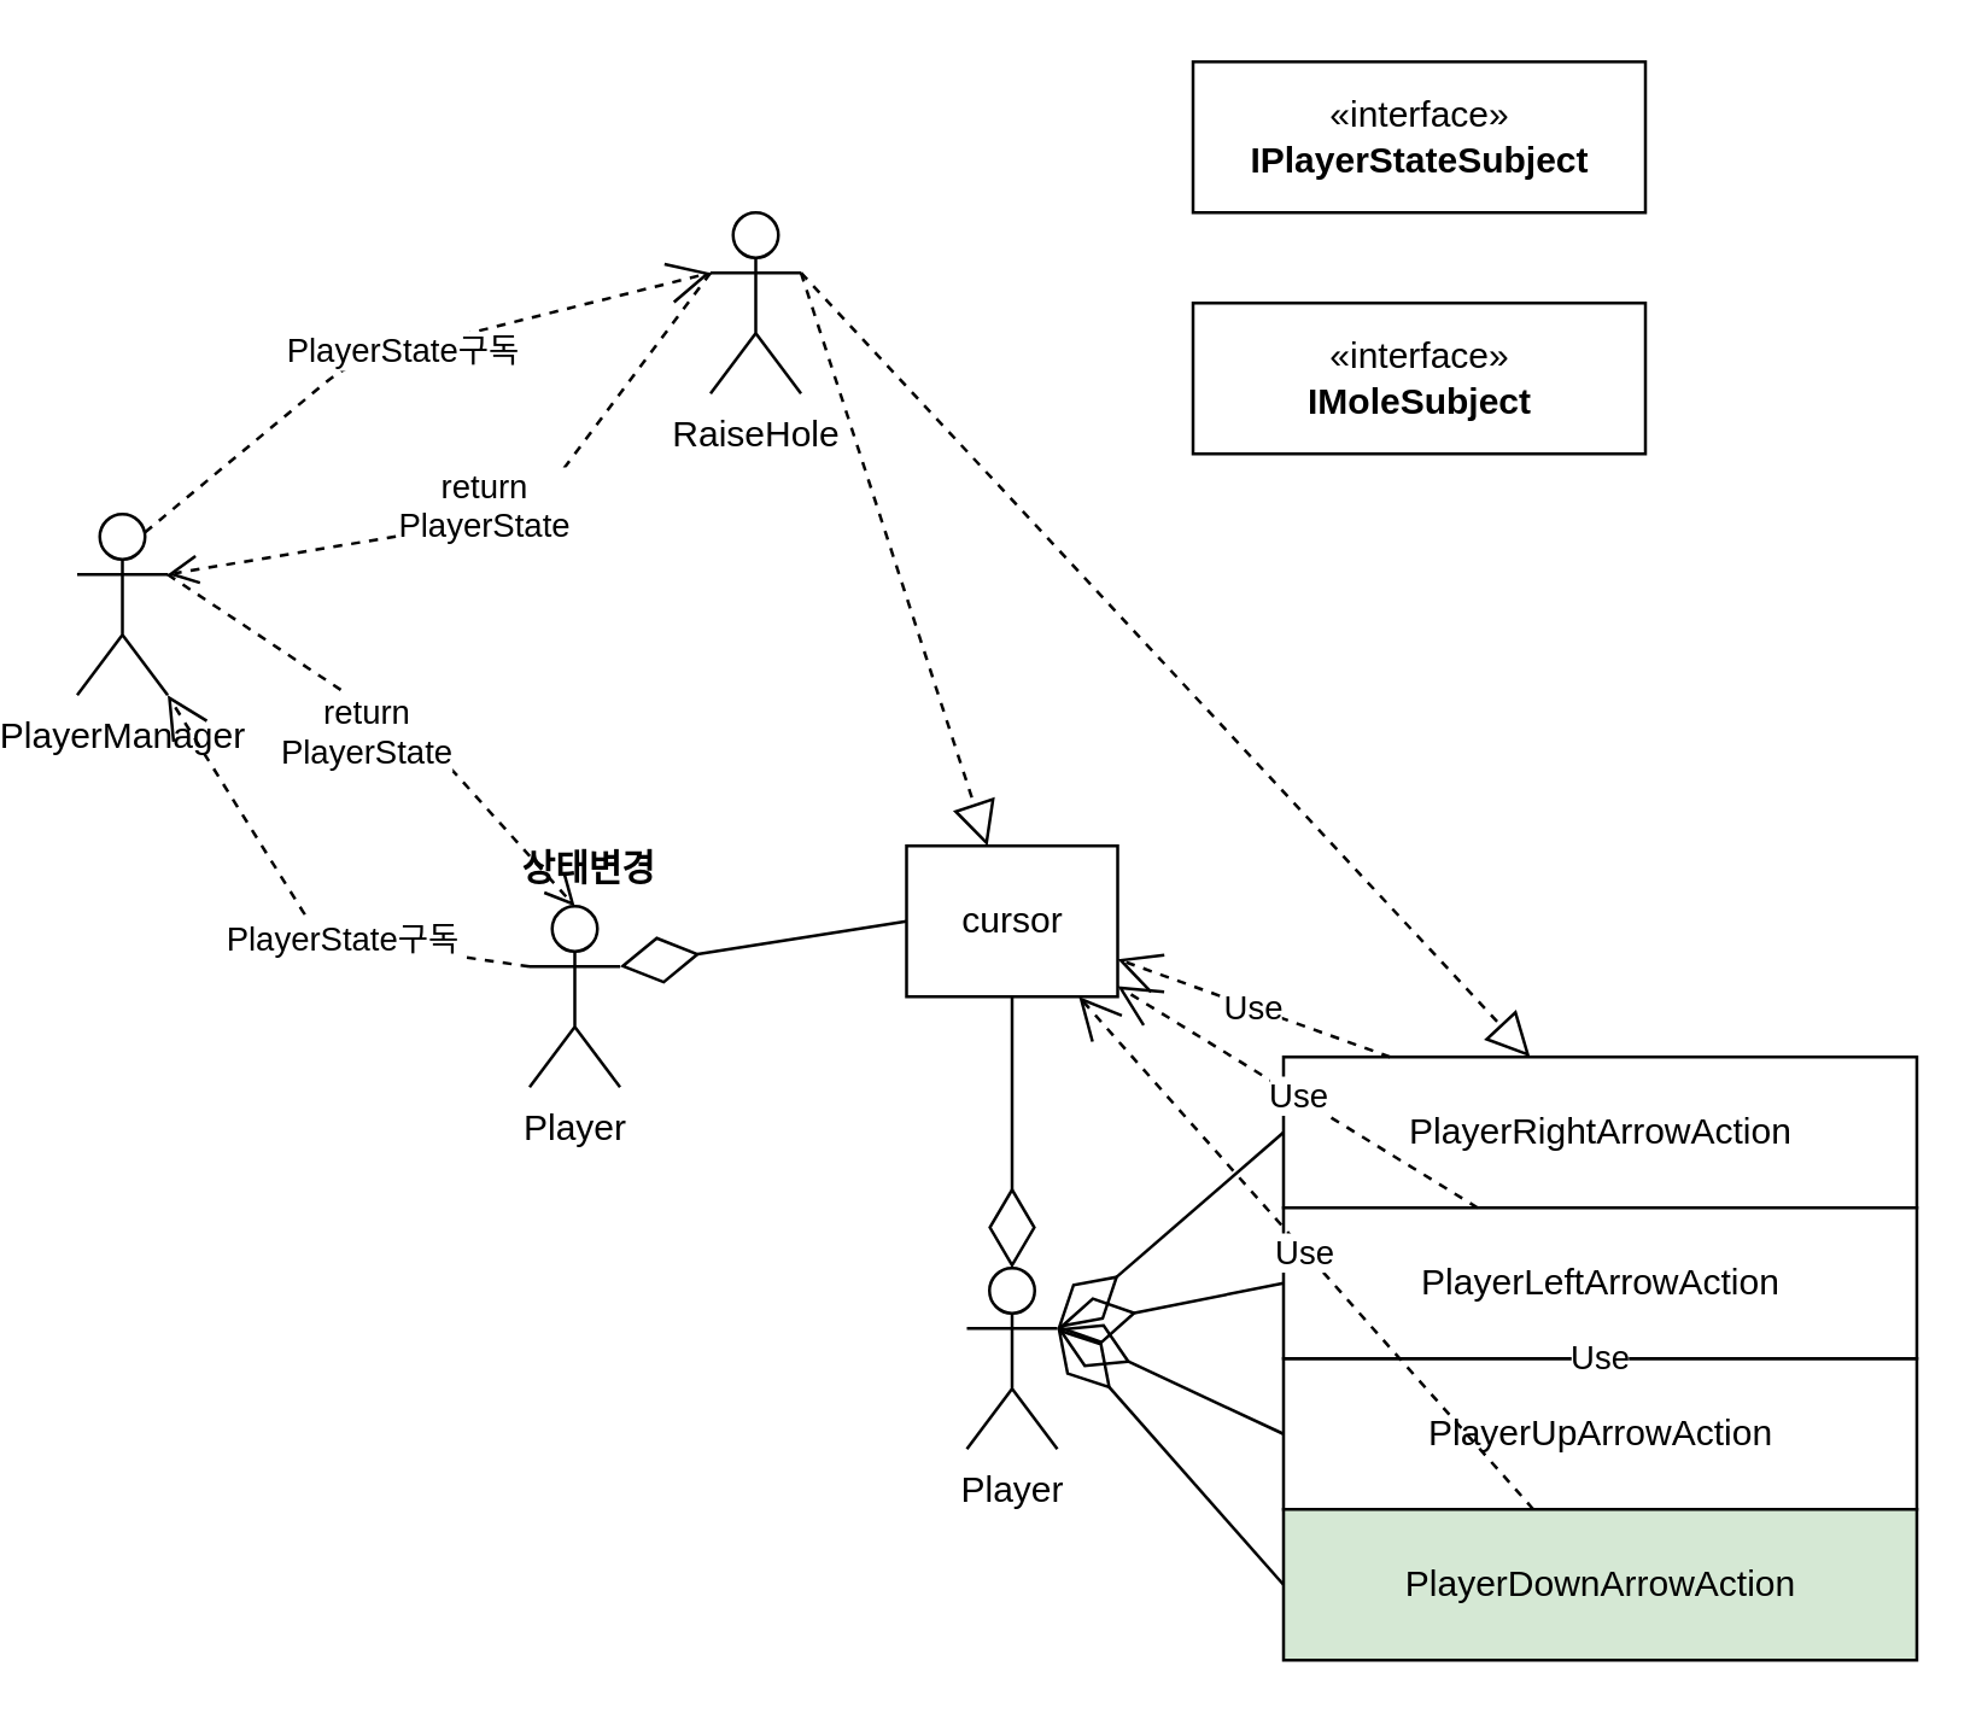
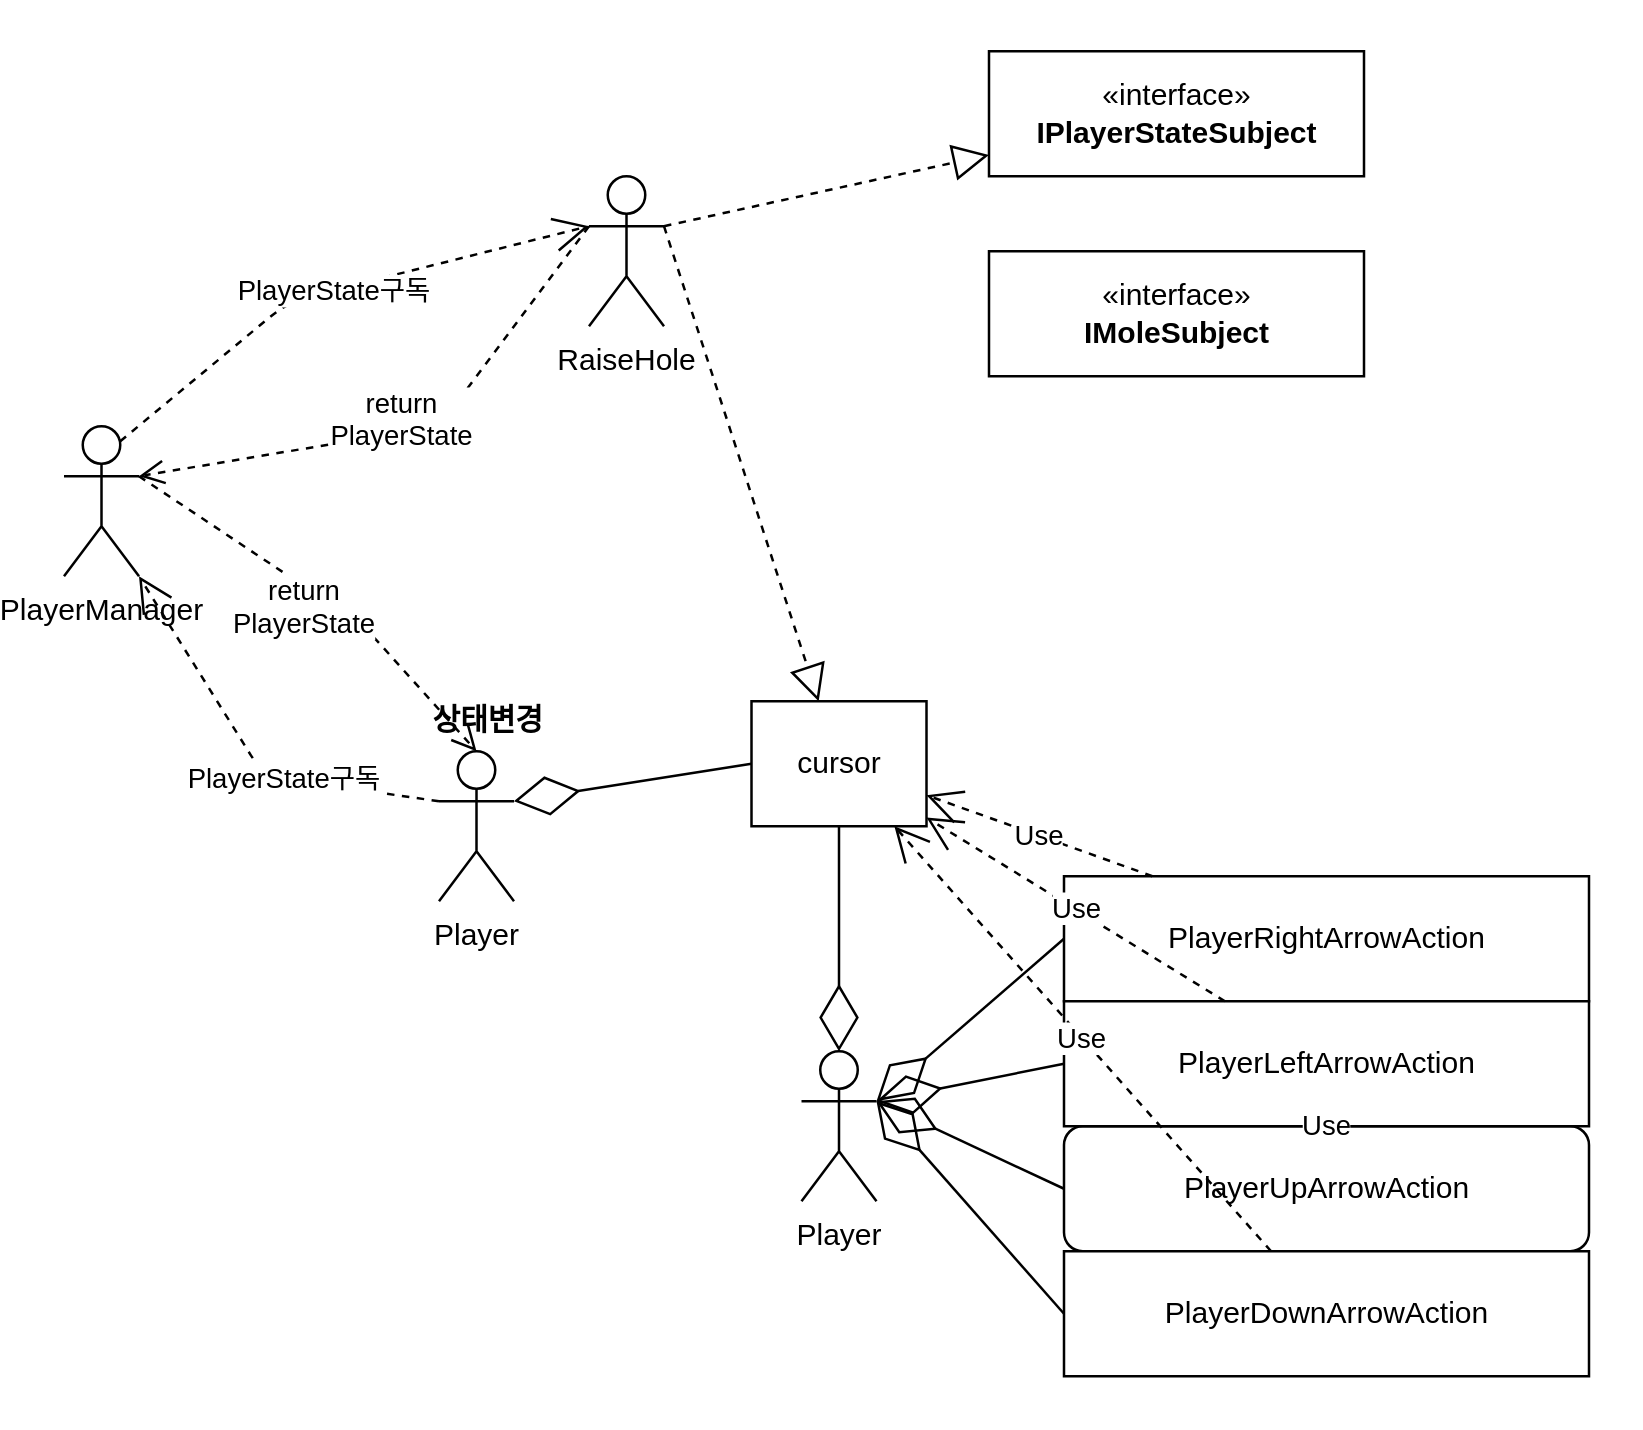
  <mxCell id="0" />
  <mxCell id="1" parent="0" />
  <mxCell id="2" value="RaiseHole" style="shape=umlActor;verticalLabelPosition=bottom;verticalAlign=top;html=1;" vertex="1" parent="1"><mxGeometry x="230" y="70" width="30" height="60" as="geometry" /></mxCell>
  <mxCell id="3" value="«interface»&lt;br&gt;&lt;b&gt;IPlayerStateSubject&lt;/b&gt;" style="html=1;" vertex="1" parent="1"><mxGeometry x="390" y="20" width="150" height="50" as="geometry" /></mxCell>
  <mxCell id="4" value="«interface»&lt;br&gt;&lt;b&gt;IMoleSubject&lt;/b&gt;" style="html=1;" vertex="1" parent="1"><mxGeometry x="390" y="100" width="150" height="50" as="geometry" /></mxCell>
- <mxCell id="5" value="" style="endArrow=block;dashed=1;endFill=0;endSize=12;html=1;exitX=1;exitY=0.333;exitDx=0;exitDy=0;exitPerimeter=0;" edge="1" parent="1" source="2" target="19"><mxGeometry width="160" relative="1" as="geometry"><mxPoint x="290" y="100" as="sourcePoint" /><mxPoint x="450" y="100" as="targetPoint" /></mxGeometry></mxCell>
+ <mxCell id="5" value="" style="endArrow=block;dashed=1;endFill=0;endSize=12;html=1;exitX=1;exitY=0.333;exitDx=0;exitDy=0;exitPerimeter=0;" edge="1" parent="1" source="2" target="3"><mxGeometry width="160" relative="1" as="geometry"><mxPoint x="290" y="100" as="sourcePoint" /><mxPoint x="450" y="100" as="targetPoint" /></mxGeometry></mxCell>
  <mxCell id="6" value="" style="endArrow=block;dashed=1;endFill=0;endSize=12;html=1;exitX=1;exitY=0.333;exitDx=0;exitDy=0;exitPerimeter=0;" edge="1" parent="1" source="2" target="14"><mxGeometry width="160" relative="1" as="geometry"><mxPoint x="300" y="110" as="sourcePoint" /><mxPoint x="400" y="78.571" as="targetPoint" /></mxGeometry></mxCell>
  <mxCell id="7" value="PlayerManager" style="shape=umlActor;verticalLabelPosition=bottom;verticalAlign=top;html=1;" vertex="1" parent="1"><mxGeometry x="20" y="170" width="30" height="60" as="geometry" /></mxCell>
  <mxCell id="8" value="PlayerState구독" style="endArrow=open;endSize=12;dashed=1;html=1;exitX=0.75;exitY=0.1;exitDx=0;exitDy=0;exitPerimeter=0;entryX=0;entryY=0.333;entryDx=0;entryDy=0;entryPerimeter=0;" edge="1" parent="1" source="7" target="2"><mxGeometry width="160" relative="1" as="geometry"><mxPoint x="180" y="180" as="sourcePoint" /><mxPoint x="340" y="180" as="targetPoint" /><Array as="points"><mxPoint x="110" y="120" /></Array></mxGeometry></mxCell>
  <mxCell id="9" value="return&lt;br&gt;PlayerState" style="html=1;verticalAlign=bottom;endArrow=open;dashed=1;endSize=8;exitX=0;exitY=0.333;exitDx=0;exitDy=0;exitPerimeter=0;entryX=1;entryY=0.333;entryDx=0;entryDy=0;entryPerimeter=0;" edge="1" parent="1" source="2" target="7"><mxGeometry x="0.059" y="9" relative="1" as="geometry"><mxPoint x="300" y="180" as="sourcePoint" /><mxPoint x="70" y="210" as="targetPoint" /><Array as="points"><mxPoint x="170" y="170" /></Array><mxPoint y="1" as="offset" /></mxGeometry></mxCell>
  <mxCell id="10" value="Player" style="shape=umlActor;verticalLabelPosition=bottom;verticalAlign=top;html=1;" vertex="1" parent="1"><mxGeometry x="170" y="300" width="30" height="60" as="geometry" /></mxCell>
  <mxCell id="11" value="PlayerState구독" style="endArrow=open;endSize=12;dashed=1;html=1;entryX=1;entryY=1;entryDx=0;entryDy=0;entryPerimeter=0;" edge="1" parent="1" target="7"><mxGeometry x="-0.231" width="160" relative="1" as="geometry"><mxPoint x="170" y="320" as="sourcePoint" /><mxPoint x="60" y="200" as="targetPoint" /><Array as="points"><mxPoint x="100" y="310" /></Array><mxPoint as="offset" /></mxGeometry></mxCell>
  <mxCell id="12" value="return&lt;br&gt;PlayerState" style="html=1;verticalAlign=bottom;endArrow=open;dashed=1;endSize=8;entryX=0.5;entryY=0;entryDx=0;entryDy=0;entryPerimeter=0;exitX=1;exitY=0.333;exitDx=0;exitDy=0;exitPerimeter=0;" edge="1" parent="1" source="7" target="10"><mxGeometry x="0.048" y="-19" relative="1" as="geometry"><mxPoint x="240" y="100" as="sourcePoint" /><mxPoint x="60" y="200" as="targetPoint" /><Array as="points"><mxPoint x="140" y="250" /></Array><mxPoint y="1" as="offset" /></mxGeometry></mxCell>
  <mxCell id="13" value="상태변경" style="text;align=center;fontStyle=1;verticalAlign=middle;spacingLeft=3;spacingRight=3;strokeColor=none;rotatable=0;points=[[0,0.5],[1,0.5]];portConstraint=eastwest;" vertex="1" parent="1"><mxGeometry x="150" y="274" width="80" height="26" as="geometry" /></mxCell>
  <mxCell id="14" value="cursor" style="html=1;" vertex="1" parent="1"><mxGeometry x="295" y="280" width="70" height="50" as="geometry" /></mxCell>
  <mxCell id="15" value="" style="endArrow=diamondThin;endFill=0;endSize=24;html=1;exitX=0;exitY=0.5;exitDx=0;exitDy=0;entryX=1;entryY=0.333;entryDx=0;entryDy=0;entryPerimeter=0;" edge="1" parent="1" source="14" target="10"><mxGeometry width="160" relative="1" as="geometry"><mxPoint x="340" y="330" as="sourcePoint" /><mxPoint x="180" y="330" as="targetPoint" /></mxGeometry></mxCell>
  <mxCell id="16" value="Player" style="shape=umlActor;verticalLabelPosition=bottom;verticalAlign=top;html=1;" vertex="1" parent="1"><mxGeometry x="315" y="420" width="30" height="60" as="geometry" /></mxCell>
  <mxCell id="17" value="" style="endArrow=diamondThin;endFill=0;endSize=24;html=1;entryX=0.5;entryY=0;entryDx=0;entryDy=0;entryPerimeter=0;" edge="1" parent="1" source="14" target="16"><mxGeometry width="160" relative="1" as="geometry"><mxPoint x="250" y="380" as="sourcePoint" /><mxPoint x="410" y="380" as="targetPoint" /></mxGeometry></mxCell>
- <mxCell id="18" value="PlayerUpArrowAction" style="html=1;" vertex="1" parent="1"><mxGeometry x="420" y="450" width="210" height="50" as="geometry" /></mxCell>
+ <mxCell id="18" value="PlayerUpArrowAction" style="html=1;rounded=1;" vertex="1" parent="1"><mxGeometry x="420" y="450" width="210" height="50" as="geometry" /></mxCell>
  <mxCell id="19" value="PlayerRightArrowAction" style="html=1;" vertex="1" parent="1"><mxGeometry x="420" y="350" width="210" height="50" as="geometry" /></mxCell>
  <mxCell id="20" value="PlayerLeftArrowAction" style="html=1;" vertex="1" parent="1"><mxGeometry x="420" y="400" width="210" height="50" as="geometry" /></mxCell>
- <mxCell id="21" value="PlayerDownArrowAction" style="html=1;fillColor=#d5e8d4;" vertex="1" parent="1"><mxGeometry x="420" y="500" width="210" height="50" as="geometry" /></mxCell>
+ <mxCell id="21" value="PlayerDownArrowAction" style="html=1;" vertex="1" parent="1"><mxGeometry x="420" y="500" width="210" height="50" as="geometry" /></mxCell>
  <mxCell id="22" value="" style="endArrow=diamondThin;endFill=0;endSize=24;html=1;exitX=0;exitY=0.5;exitDx=0;exitDy=0;entryX=1;entryY=0.333;entryDx=0;entryDy=0;entryPerimeter=0;" edge="1" parent="1" source="19" target="16"><mxGeometry width="160" relative="1" as="geometry"><mxPoint x="390" y="360" as="sourcePoint" /><mxPoint x="250" y="380" as="targetPoint" /></mxGeometry></mxCell>
  <mxCell id="23" value="" style="endArrow=diamondThin;endFill=0;endSize=24;html=1;exitX=0;exitY=0.5;exitDx=0;exitDy=0;entryX=1;entryY=0.333;entryDx=0;entryDy=0;entryPerimeter=0;" edge="1" parent="1" source="20" target="16"><mxGeometry width="160" relative="1" as="geometry"><mxPoint x="430" y="385" as="sourcePoint" /><mxPoint x="355" y="450" as="targetPoint" /></mxGeometry></mxCell>
  <mxCell id="24" value="" style="endArrow=diamondThin;endFill=0;endSize=24;html=1;exitX=0;exitY=0.5;exitDx=0;exitDy=0;entryX=1;entryY=0.333;entryDx=0;entryDy=0;entryPerimeter=0;" edge="1" parent="1" source="18" target="16"><mxGeometry width="160" relative="1" as="geometry"><mxPoint x="440" y="395" as="sourcePoint" /><mxPoint x="365" y="460" as="targetPoint" /></mxGeometry></mxCell>
  <mxCell id="25" value="" style="endArrow=diamondThin;endFill=0;endSize=24;html=1;exitX=0;exitY=0.5;exitDx=0;exitDy=0;entryX=1;entryY=0.333;entryDx=0;entryDy=0;entryPerimeter=0;" edge="1" parent="1" source="21" target="16"><mxGeometry width="160" relative="1" as="geometry"><mxPoint x="450" y="405" as="sourcePoint" /><mxPoint x="350" y="440" as="targetPoint" /></mxGeometry></mxCell>
  <mxCell id="26" value="Use" style="endArrow=open;endSize=12;dashed=1;html=1;" edge="1" parent="1" source="19" target="14"><mxGeometry width="160" relative="1" as="geometry"><mxPoint x="410" y="380" as="sourcePoint" /><mxPoint x="250" y="380" as="targetPoint" /></mxGeometry></mxCell>
  <mxCell id="27" value="Use" style="endArrow=open;endSize=12;dashed=1;html=1;" edge="1" parent="1" source="20" target="14"><mxGeometry width="160" relative="1" as="geometry"><mxPoint x="465.357" y="360" as="sourcePoint" /><mxPoint x="375" y="327.564" as="targetPoint" /></mxGeometry></mxCell>
  <mxCell id="28" value="Use" style="endArrow=open;endSize=12;dashed=1;html=1;" edge="1" parent="1" source="18" target="20"><mxGeometry width="160" relative="1" as="geometry"><mxPoint x="475.357" y="370" as="sourcePoint" /><mxPoint x="385" y="337.564" as="targetPoint" /></mxGeometry></mxCell>
  <mxCell id="29" value="Use" style="endArrow=open;endSize=12;dashed=1;html=1;" edge="1" parent="1" source="21" target="14"><mxGeometry width="160" relative="1" as="geometry"><mxPoint x="485.357" y="380" as="sourcePoint" /><mxPoint x="395" y="347.564" as="targetPoint" /></mxGeometry></mxCell>
